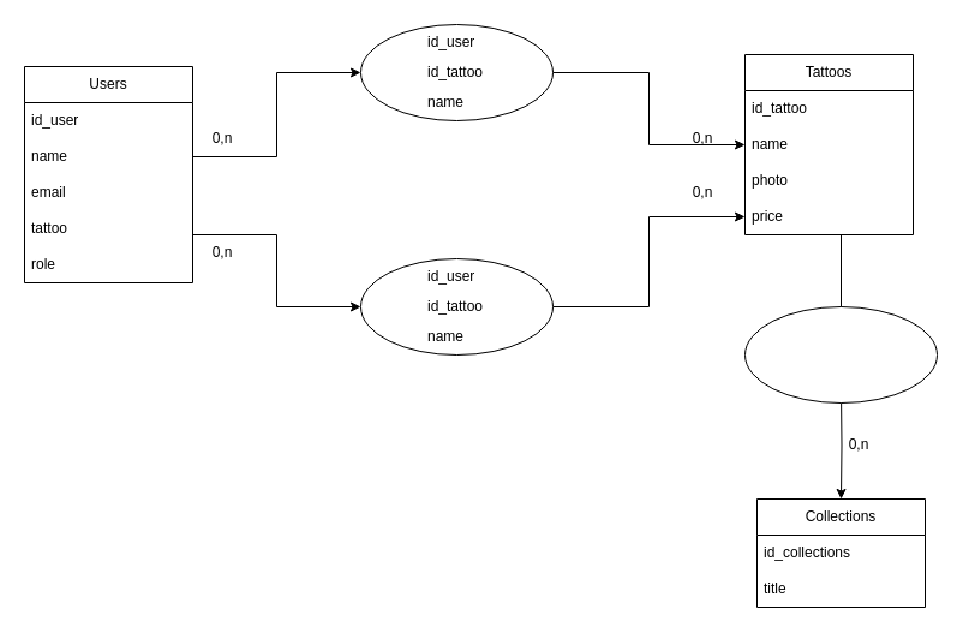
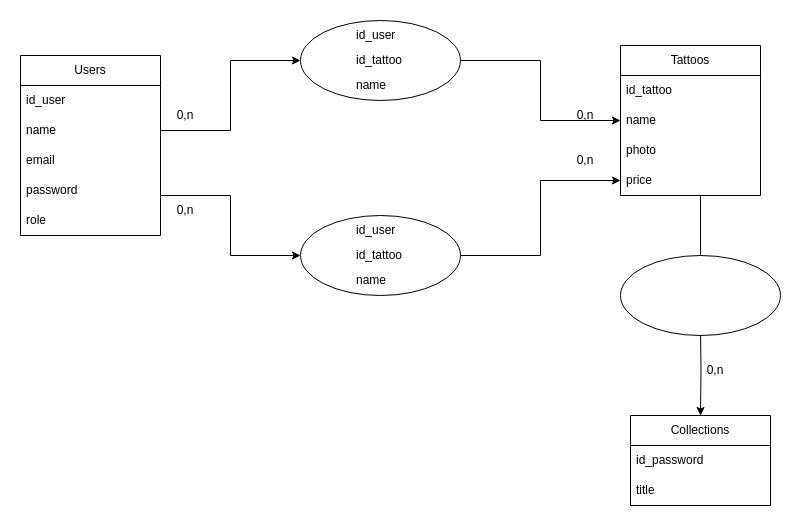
  <mxCell id="0" />
  <mxCell id="1" parent="0" />
  <mxCell id="2" value="Users" style="swimlane;fontStyle=0;childLayout=stackLayout;horizontal=1;startSize=30;horizontalStack=0;resizeParent=1;resizeParentMax=0;resizeLast=0;collapsible=1;marginBottom=0;whiteSpace=wrap;html=1;" parent="1" vertex="1"><mxGeometry y="55" width="140" height="180" as="geometry" x="20" /></mxCell>
  <mxCell id="3" value="id_user" style="text;strokeColor=none;fillColor=none;align=left;verticalAlign=middle;spacingLeft=4;spacingRight=4;overflow=hidden;points=[[0,0.5],[1,0.5]];portConstraint=eastwest;rotatable=0;whiteSpace=wrap;html=1;" parent="2" vertex="1"><mxGeometry y="30" width="140" height="30" as="geometry" /></mxCell>
  <mxCell id="4" value="name" style="text;strokeColor=none;fillColor=none;align=left;verticalAlign=middle;spacingLeft=4;spacingRight=4;overflow=hidden;points=[[0,0.5],[1,0.5]];portConstraint=eastwest;rotatable=0;whiteSpace=wrap;html=1;" parent="2" vertex="1"><mxGeometry y="60" width="140" height="30" as="geometry" /></mxCell>
  <mxCell id="5" value="email" style="text;strokeColor=none;fillColor=none;align=left;verticalAlign=middle;spacingLeft=4;spacingRight=4;overflow=hidden;points=[[0,0.5],[1,0.5]];portConstraint=eastwest;rotatable=0;whiteSpace=wrap;html=1;" parent="2" vertex="1"><mxGeometry y="90" width="140" height="30" as="geometry" /></mxCell>
- <mxCell id="6" value="tattoo" style="text;strokeColor=none;fillColor=none;align=left;verticalAlign=middle;spacingLeft=4;spacingRight=4;overflow=hidden;points=[[0,0.5],[1,0.5]];portConstraint=eastwest;rotatable=0;whiteSpace=wrap;html=1;" parent="2" vertex="1"><mxGeometry y="120" width="140" height="30" as="geometry" /></mxCell>
+ <mxCell id="6" value="password" style="text;strokeColor=none;fillColor=none;align=left;verticalAlign=middle;spacingLeft=4;spacingRight=4;overflow=hidden;points=[[0,0.5],[1,0.5]];portConstraint=eastwest;rotatable=0;whiteSpace=wrap;html=1;" parent="2" vertex="1"><mxGeometry y="120" width="140" height="30" as="geometry" /></mxCell>
  <mxCell id="7" value="role" style="text;strokeColor=none;fillColor=none;align=left;verticalAlign=middle;spacingLeft=4;spacingRight=4;overflow=hidden;points=[[0,0.5],[1,0.5]];portConstraint=eastwest;rotatable=0;whiteSpace=wrap;html=1;" parent="2" vertex="1"><mxGeometry y="150" width="140" height="30" as="geometry" /></mxCell>
  <mxCell id="8" value="Tattoos" style="swimlane;fontStyle=0;childLayout=stackLayout;horizontal=1;startSize=30;horizontalStack=0;resizeParent=1;resizeParentMax=0;resizeLast=0;collapsible=1;marginBottom=0;whiteSpace=wrap;html=1;" parent="1" vertex="1"><mxGeometry x="620" y="45" width="140" height="150" as="geometry" /></mxCell>
  <mxCell id="9" value="id_tattoo" style="text;strokeColor=none;fillColor=none;align=left;verticalAlign=middle;spacingLeft=4;spacingRight=4;overflow=hidden;points=[[0,0.5],[1,0.5]];portConstraint=eastwest;rotatable=0;whiteSpace=wrap;html=1;" parent="8" vertex="1"><mxGeometry y="30" width="140" height="30" as="geometry" /></mxCell>
  <mxCell id="10" value="name" style="text;strokeColor=none;fillColor=none;align=left;verticalAlign=middle;spacingLeft=4;spacingRight=4;overflow=hidden;points=[[0,0.5],[1,0.5]];portConstraint=eastwest;rotatable=0;whiteSpace=wrap;html=1;" parent="8" vertex="1"><mxGeometry y="60" width="140" height="30" as="geometry" /></mxCell>
  <mxCell id="11" value="photo" style="text;strokeColor=none;fillColor=none;align=left;verticalAlign=middle;spacingLeft=4;spacingRight=4;overflow=hidden;points=[[0,0.5],[1,0.5]];portConstraint=eastwest;rotatable=0;whiteSpace=wrap;html=1;" vertex="1" parent="8"><mxGeometry y="90" width="140" height="30" as="geometry" /></mxCell>
  <mxCell id="12" value="price" style="text;strokeColor=none;fillColor=none;align=left;verticalAlign=middle;spacingLeft=4;spacingRight=4;overflow=hidden;points=[[0,0.5],[1,0.5]];portConstraint=eastwest;rotatable=0;whiteSpace=wrap;html=1;" parent="8" vertex="1"><mxGeometry y="120" width="140" height="30" as="geometry" /></mxCell>
  <mxCell id="13" style="edgeStyle=orthogonalEdgeStyle;rounded=0;orthogonalLoop=1;jettySize=auto;html=1;exitX=1;exitY=0.5;exitDx=0;exitDy=0;entryX=0;entryY=0.5;entryDx=0;entryDy=0;" parent="1" source="17" target="10" edge="1"><mxGeometry relative="1" as="geometry" /></mxCell>
  <mxCell id="14" value="0,n" style="text;html=1;strokeColor=none;fillColor=none;align=center;verticalAlign=middle;whiteSpace=wrap;rounded=0;" parent="1" vertex="1"><mxGeometry x="170" y="100" width="30" height="30" as="geometry" /></mxCell>
  <mxCell id="15" value="0,n" style="text;html=1;strokeColor=none;fillColor=none;align=center;verticalAlign=middle;whiteSpace=wrap;rounded=0;" parent="1" vertex="1"><mxGeometry x="570" y="100" width="30" height="30" as="geometry" /></mxCell>
  <mxCell id="16" value="" style="edgeStyle=orthogonalEdgeStyle;rounded=0;orthogonalLoop=1;jettySize=auto;html=1;exitX=1;exitY=0.5;exitDx=0;exitDy=0;entryX=0;entryY=0.5;entryDx=0;entryDy=0;" parent="1" source="4" target="17" edge="1"><mxGeometry relative="1" as="geometry"><mxPoint x="240" y="130" as="sourcePoint" /><mxPoint x="620" y="130" as="targetPoint" /></mxGeometry></mxCell>
  <mxCell id="17" value="" style="ellipse;whiteSpace=wrap;html=1;" parent="1" vertex="1"><mxGeometry x="300" y="20" width="160" height="80" as="geometry" /></mxCell>
  <mxCell id="18" value="Collections" style="swimlane;fontStyle=0;childLayout=stackLayout;horizontal=1;startSize=30;horizontalStack=0;resizeParent=1;resizeParentMax=0;resizeLast=0;collapsible=1;marginBottom=0;whiteSpace=wrap;html=1;" parent="1" vertex="1"><mxGeometry x="630" y="415" width="140" height="90" as="geometry" /></mxCell>
- <mxCell id="19" value="id_collections" style="text;strokeColor=none;fillColor=none;align=left;verticalAlign=middle;spacingLeft=4;spacingRight=4;overflow=hidden;points=[[0,0.5],[1,0.5]];portConstraint=eastwest;rotatable=0;whiteSpace=wrap;html=1;" parent="18" vertex="1"><mxGeometry y="30" width="140" height="30" as="geometry" /></mxCell>
+ <mxCell id="19" value="id_password" style="text;strokeColor=none;fillColor=none;align=left;verticalAlign=middle;spacingLeft=4;spacingRight=4;overflow=hidden;points=[[0,0.5],[1,0.5]];portConstraint=eastwest;rotatable=0;whiteSpace=wrap;html=1;" parent="18" vertex="1"><mxGeometry y="30" width="140" height="30" as="geometry" /></mxCell>
  <mxCell id="20" value="title" style="text;strokeColor=none;fillColor=none;align=left;verticalAlign=middle;spacingLeft=4;spacingRight=4;overflow=hidden;points=[[0,0.5],[1,0.5]];portConstraint=eastwest;rotatable=0;whiteSpace=wrap;html=1;" parent="18" vertex="1"><mxGeometry y="60" width="140" height="30" as="geometry" /></mxCell>
  <mxCell id="21" value="0,n" style="text;html=1;strokeColor=none;fillColor=none;align=center;verticalAlign=middle;whiteSpace=wrap;rounded=0;" parent="1" vertex="1"><mxGeometry x="700" y="355" width="30" height="30" as="geometry" /></mxCell>
  <mxCell id="22" style="edgeStyle=orthogonalEdgeStyle;rounded=0;orthogonalLoop=1;jettySize=auto;html=1;exitX=0.5;exitY=1;exitDx=0;exitDy=0;entryX=0.5;entryY=0;entryDx=0;entryDy=0;" parent="1" target="18" edge="1"><mxGeometry relative="1" as="geometry"><mxPoint x="700" y="325" as="sourcePoint" /></mxGeometry></mxCell>
  <mxCell id="23" style="edgeStyle=orthogonalEdgeStyle;rounded=0;orthogonalLoop=1;jettySize=auto;html=1;exitX=1;exitY=0.5;exitDx=0;exitDy=0;entryX=0;entryY=0.5;entryDx=0;entryDy=0;" edge="1" parent="1" source="24" target="12"><mxGeometry relative="1" as="geometry" /></mxCell>
  <mxCell id="24" value="" style="ellipse;whiteSpace=wrap;html=1;" vertex="1" parent="1"><mxGeometry x="300" y="215" width="160" height="80" as="geometry" /></mxCell>
  <mxCell id="25" style="edgeStyle=orthogonalEdgeStyle;rounded=0;orthogonalLoop=1;jettySize=auto;html=1;exitX=1;exitY=0.5;exitDx=0;exitDy=0;entryX=0;entryY=0.5;entryDx=0;entryDy=0;" edge="1" parent="1" source="7" target="24"><mxGeometry relative="1" as="geometry"><Array as="points"><mxPoint x="160" y="195" /><mxPoint x="230" y="195" /><mxPoint x="230" y="255" /></Array></mxGeometry></mxCell>
  <mxCell id="26" value="0,n" style="text;html=1;strokeColor=none;fillColor=none;align=center;verticalAlign=middle;whiteSpace=wrap;rounded=0;" vertex="1" parent="1"><mxGeometry x="570" y="145" width="30" height="30" as="geometry" /></mxCell>
  <mxCell id="27" value="0,n" style="text;html=1;strokeColor=none;fillColor=none;align=center;verticalAlign=middle;whiteSpace=wrap;rounded=0;" vertex="1" parent="1"><mxGeometry x="170" y="195" width="30" height="30" as="geometry" /></mxCell>
  <mxCell id="28" value="" style="ellipse;whiteSpace=wrap;html=1;" vertex="1" parent="1"><mxGeometry x="620" y="255" width="160" height="80" as="geometry" /></mxCell>
  <mxCell id="29" value="" style="endArrow=none;html=1;rounded=0;exitX=0.5;exitY=0;exitDx=0;exitDy=0;" edge="1" parent="1" source="28"><mxGeometry width="50" height="50" relative="1" as="geometry"><mxPoint x="650" y="245" as="sourcePoint" /><mxPoint x="700" y="195" as="targetPoint" /></mxGeometry></mxCell>
  <mxCell id="30" value="id_user" style="text;strokeColor=none;fillColor=none;align=left;verticalAlign=middle;spacingLeft=4;spacingRight=4;overflow=hidden;points=[[0,0.5],[1,0.5]];portConstraint=eastwest;rotatable=0;whiteSpace=wrap;html=1;" vertex="1" parent="1"><mxGeometry x="350" y="215" width="140" height="30" as="geometry" /></mxCell>
  <mxCell id="31" value="id_tattoo" style="text;strokeColor=none;fillColor=none;align=left;verticalAlign=middle;spacingLeft=4;spacingRight=4;overflow=hidden;points=[[0,0.5],[1,0.5]];portConstraint=eastwest;rotatable=0;whiteSpace=wrap;html=1;" vertex="1" parent="1"><mxGeometry x="350" y="240" width="140" height="30" as="geometry" /></mxCell>
  <mxCell id="32" value="id_user" style="text;strokeColor=none;fillColor=none;align=left;verticalAlign=middle;spacingLeft=4;spacingRight=4;overflow=hidden;points=[[0,0.5],[1,0.5]];portConstraint=eastwest;rotatable=0;whiteSpace=wrap;html=1;" vertex="1" parent="1"><mxGeometry x="350" y="20" width="140" height="30" as="geometry" /></mxCell>
  <mxCell id="33" value="id_tattoo" style="text;strokeColor=none;fillColor=none;align=left;verticalAlign=middle;spacingLeft=4;spacingRight=4;overflow=hidden;points=[[0,0.5],[1,0.5]];portConstraint=eastwest;rotatable=0;whiteSpace=wrap;html=1;" vertex="1" parent="1"><mxGeometry x="350" y="45" width="140" height="30" as="geometry" /></mxCell>
  <mxCell id="34" value="name" style="text;strokeColor=none;fillColor=none;align=left;verticalAlign=middle;spacingLeft=4;spacingRight=4;overflow=hidden;points=[[0,0.5],[1,0.5]];portConstraint=eastwest;rotatable=0;whiteSpace=wrap;html=1;" vertex="1" parent="1"><mxGeometry x="350" y="265" width="140" height="30" as="geometry" /></mxCell>
  <mxCell id="35" value="name" style="text;strokeColor=none;fillColor=none;align=left;verticalAlign=middle;spacingLeft=4;spacingRight=4;overflow=hidden;points=[[0,0.5],[1,0.5]];portConstraint=eastwest;rotatable=0;whiteSpace=wrap;html=1;" vertex="1" parent="1"><mxGeometry x="350" y="70" width="140" height="30" as="geometry" /></mxCell>
